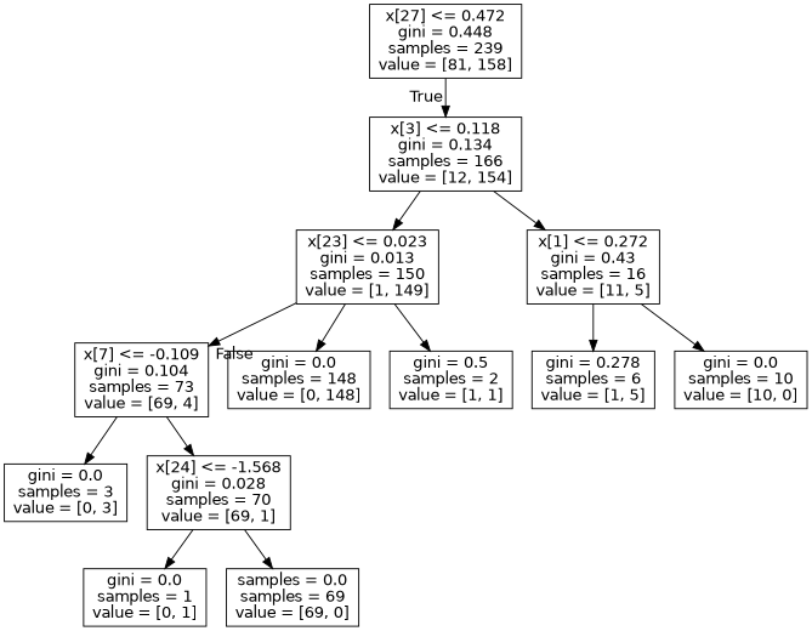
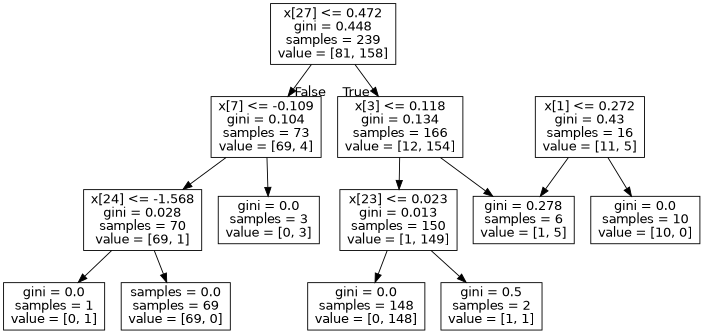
  digraph {
    fontname="DejaVu Sans"
    node [fontname="DejaVu Sans" shape=box]
    edge [fontname="DejaVu Sans"]
    n1 [label="x[27] <= 0.472\ngini = 0.448\nsamples = 239\nvalue = [81, 158]"]
    n2 [label="x[3] <= 0.118\ngini = 0.134\nsamples = 166\nvalue = [12, 154]"]
    n3 [label="x[7] <= -0.109\ngini = 0.104\nsamples = 73\nvalue = [69, 4]"]
    n4 [label="x[23] <= 0.023\ngini = 0.013\nsamples = 150\nvalue = [1, 149]"]
    n5 [label="x[1] <= 0.272\ngini = 0.43\nsamples = 16\nvalue = [11, 5]"]
    n6 [label="gini = 0.0\nsamples = 3\nvalue = [0, 3]"]
    n7 [label="x[24] <= -1.568\ngini = 0.028\nsamples = 70\nvalue = [69, 1]"]
    n8 [label="gini = 0.0\nsamples = 148\nvalue = [0, 148]"]
    n9 [label="gini = 0.5\nsamples = 2\nvalue = [1, 1]"]
    n10 [label="gini = 0.278\nsamples = 6\nvalue = [1, 5]"]
    n11 [label="gini = 0.0\nsamples = 10\nvalue = [10, 0]"]
    n12 [label="gini = 0.0\nsamples = 1\nvalue = [0, 1]"]
    n13 [label="samples = 0.0\nsamples = 69\nvalue = [69, 0]"]
    n1 -> n2 [headlabel=True labelangle=45 labeldistance=2.5]
-   n4 -> n3 [headlabel=False labelangle=-45 labeldistance=2.5]
+   n1 -> n3 [headlabel=False labelangle=-45 labeldistance=2.5]
    n2 -> n4
-   n2 -> n5
+   n2 -> n10
    n3 -> n6
    n3 -> n7
    n4 -> n8
    n4 -> n9
    n5 -> n10
    n5 -> n11
    n7 -> n12
    n7 -> n13
  }
